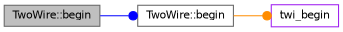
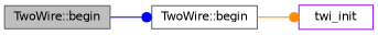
  digraph {
    rankdir=LR
    node [color=gray40 fillcolor=white fontname=Helvetica fontsize=10 shape=record style=filled]
    edge [fontname=Helvetica fontsize=10 labelfontname=Helvetica labelfontsize=10 style=solid arrowhead=dot]
    n1 [fillcolor=grey75 fontcolor=black height=0.2 label="TwoWire::begin" width=0.4]
    n2 [height=0.2 label="TwoWire::begin" width=0.4]
-   n3 [color=purple height=0.2 label=twi_begin width=0.4]
+   n3 [color=purple height=0.2 label=twi_init width=0.4]
    n1 -> n2 [color=blue]
    n2 -> n3 [color=darkorange]
  }
